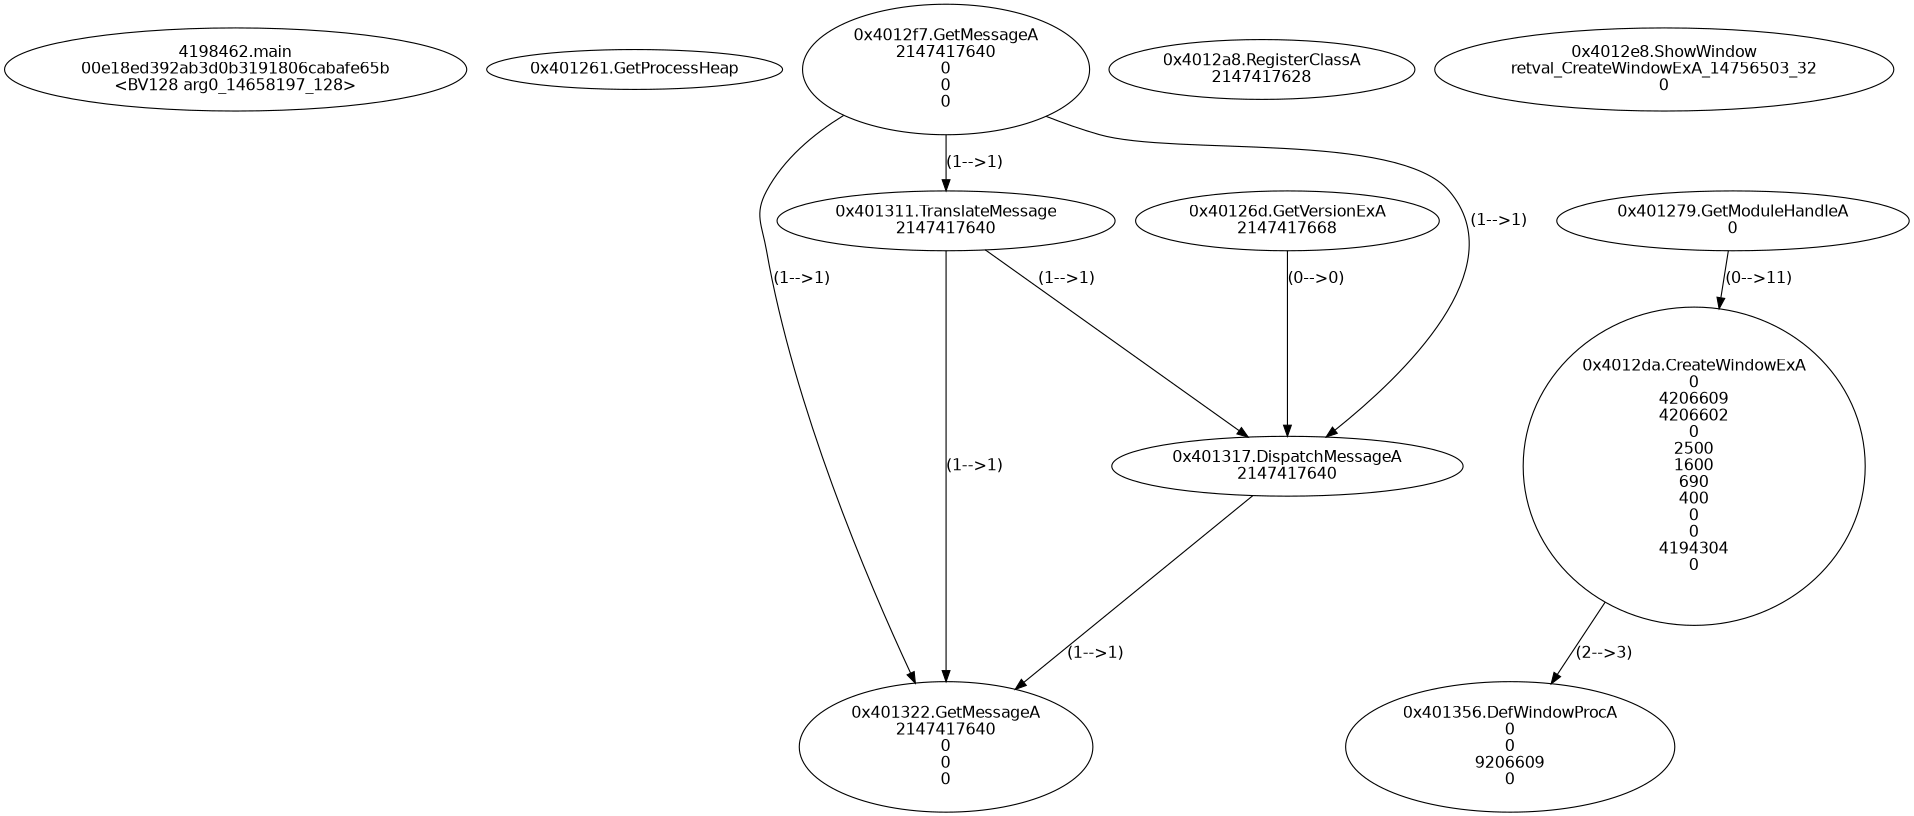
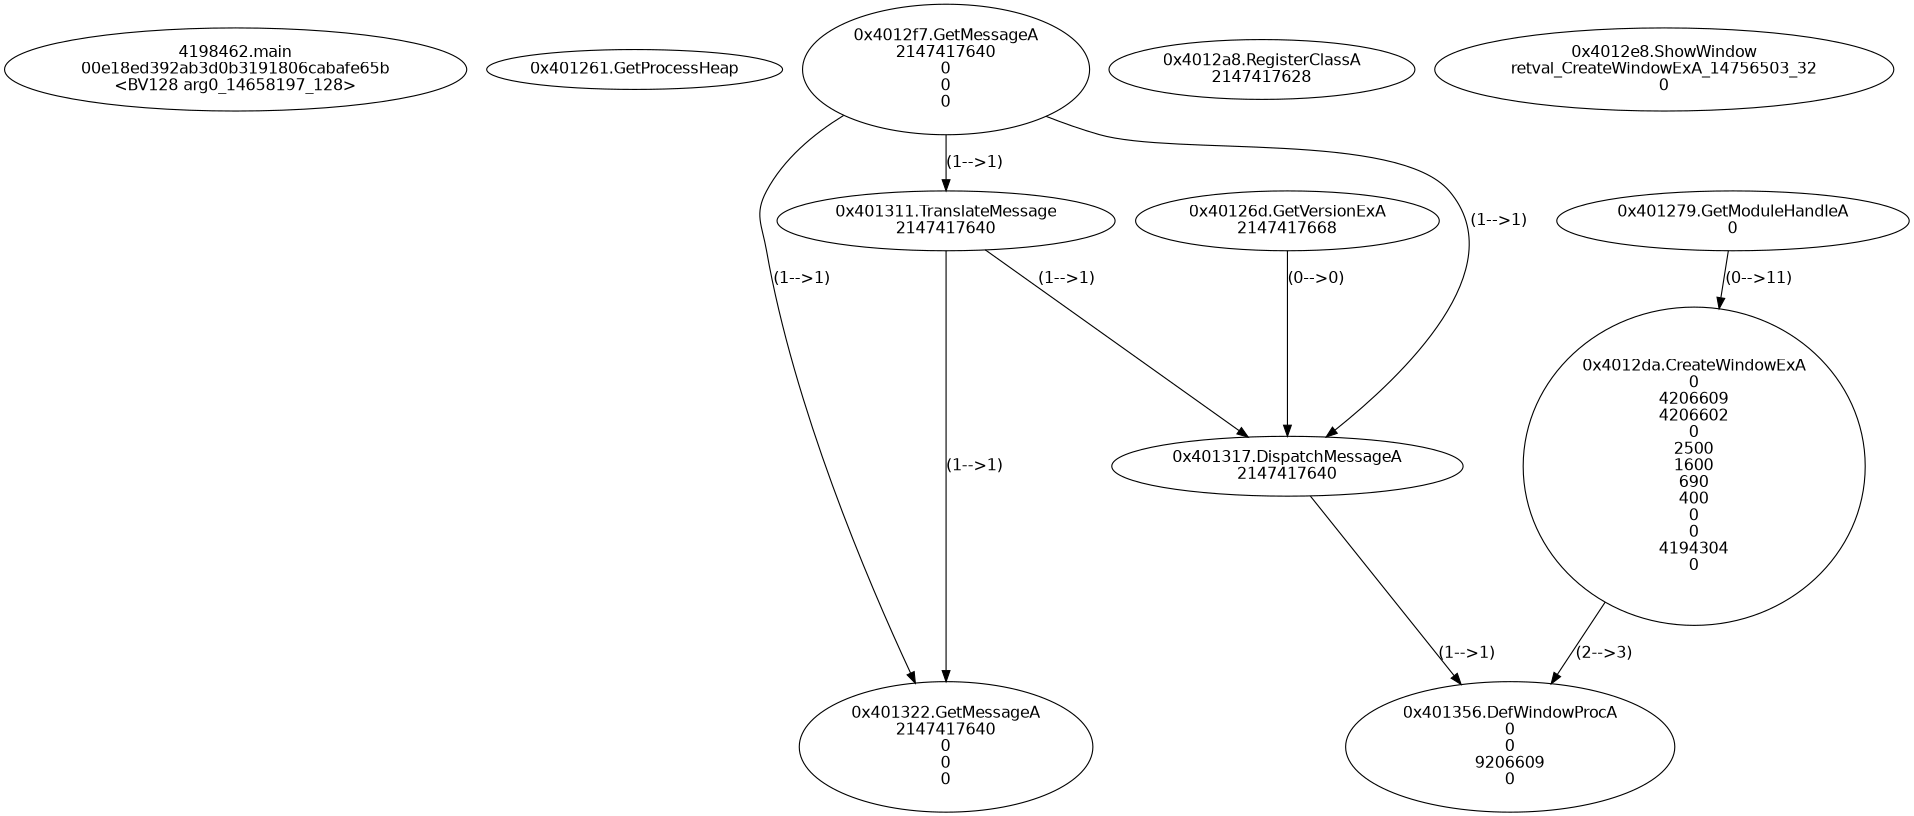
  digraph {
    fontname="DejaVu Sans"
    node [fontname="DejaVu Sans"]
    edge [fontname="DejaVu Sans"]
    n1 [label="4198462.main\n00e18ed392ab3d0b3191806cabafe65b\n<BV128 arg0_14658197_128>"]
    n2 [label="0x401261.GetProcessHeap\n"]
    n3 [label="0x40126d.GetVersionExA\n2147417668"]
    n4 [label="0x401317.DispatchMessageA\n2147417640"]
    n5 [label="0x4012f7.GetMessageA\n2147417640\n0\n0\n0"]
    n6 [label="0x401311.TranslateMessage\n2147417640"]
    n7 [label="0x401322.GetMessageA\n2147417640\n0\n0\n0"]
    n8 [label="0x401279.GetModuleHandleA\n0"]
    n9 [label="0x4012da.CreateWindowExA\n0\n4206609\n4206602\n0\n2500\n1600\n690\n400\n0\n0\n4194304\n0"]
    n10 [label="0x401356.DefWindowProcA\n0\n0\n9206609\n0"]
    n11 [label="0x4012a8.RegisterClassA\n2147417628"]
    n12 [label="0x4012e8.ShowWindow\nretval_CreateWindowExA_14756503_32\n0"]
    n3 -> n4 [label="(0-->0)"]
-   n4 -> n7 [label="(1-->1)"]
+   n4 -> n10 [label="(1-->1)"]
    n5 -> n4 [label="(1-->1)"]
    n5 -> n6 [label="(1-->1)"]
    n5 -> n7 [label="(1-->1)"]
    n6 -> n4 [label="(1-->1)"]
    n6 -> n7 [label="(1-->1)"]
    n8 -> n9 [label="(0-->11)"]
    n9 -> n10 [label="(2-->3)"]
  }
